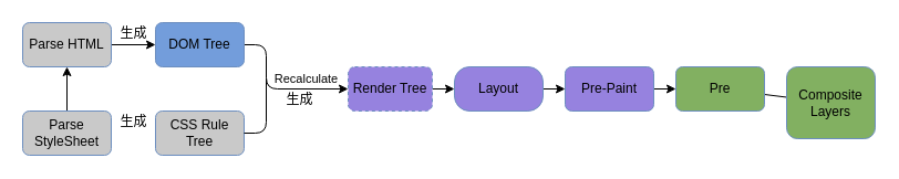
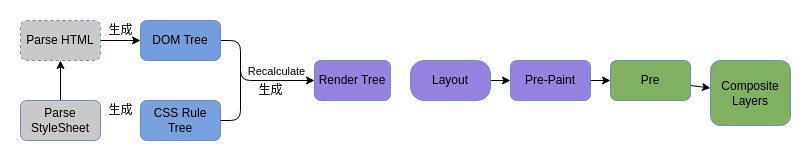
  <mxCell id="0" />
  <mxCell id="1" parent="0" />
  <mxCell id="2" value="" style="edgeStyle=none;html=1;" edge="1" parent="1" source="3" target="8"><mxGeometry relative="1" as="geometry" /></mxCell>
- <mxCell id="3" value="Parse HTML" style="rounded=1;whiteSpace=wrap;html=1;fillColor=#c9c9c9;strokeColor=#6c8ebf;" vertex="1" parent="1"><mxGeometry y="20" width="80" height="40" as="geometry" x="20" /></mxCell>
+ <mxCell id="3" value="Parse HTML" style="rounded=1;whiteSpace=wrap;html=1;fillColor=#c9c9c9;strokeColor=#6c8ebf;dashed=1;" vertex="1" parent="1"><mxGeometry y="20" width="80" height="40" as="geometry" x="20" /></mxCell>
  <mxCell id="4" value="" style="edgeStyle=none;html=1;" edge="1" parent="1" source="5" target="3"><mxGeometry relative="1" as="geometry" /></mxCell>
  <mxCell id="5" value="Parse StyleSheet" style="rounded=1;whiteSpace=wrap;html=1;fillColor=#c9c9c9;strokeColor=#6c8ebf;" vertex="1" parent="1"><mxGeometry y="100" width="80" height="40" as="geometry" x="20" /></mxCell>
  <mxCell id="6" style="edgeStyle=none;html=1;exitX=1;exitY=0.5;exitDx=0;exitDy=0;entryX=0;entryY=0.5;entryDx=0;entryDy=0;" edge="1" parent="1" source="8" target="13"><mxGeometry relative="1" as="geometry"><Array as="points"><mxPoint x="240" y="40" /><mxPoint x="240" y="80" /></Array></mxGeometry></mxCell>
  <mxCell id="7" value="Recalculate" style="edgeLabel;html=1;align=center;verticalAlign=middle;resizable=0;points=[];" vertex="1" connectable="0" parent="6"><mxGeometry x="0.15" y="4" relative="1" as="geometry"><mxPoint x="18" y="-6" as="offset" /></mxGeometry></mxCell>
  <mxCell id="8" value="DOM Tree" style="rounded=1;whiteSpace=wrap;html=1;fillColor=#739ddb;strokeColor=#6c8ebf;" vertex="1" parent="1"><mxGeometry x="140" y="20" width="80" height="40" as="geometry" /></mxCell>
  <mxCell id="9" value="生成" style="text;html=1;align=center;verticalAlign=middle;resizable=0;points=[];autosize=1;strokeColor=none;fillColor=none;" vertex="1" parent="1"><mxGeometry x="100" y="20" width="40" height="20" as="geometry" /></mxCell>
- <mxCell id="10" value="CSS Rule Tree" style="rounded=1;whiteSpace=wrap;html=1;fillColor=#c9c9c9;strokeColor=#6c8ebf;" vertex="1" parent="1"><mxGeometry x="140" y="100" width="80" height="40" as="geometry" /></mxCell>
+ <mxCell id="10" value="CSS Rule Tree" style="rounded=1;whiteSpace=wrap;html=1;fillColor=#78a1dd;strokeColor=#6c8ebf;" vertex="1" parent="1"><mxGeometry x="140" y="100" width="80" height="40" as="geometry" /></mxCell>
  <mxCell id="11" value="生成" style="text;html=1;align=center;verticalAlign=middle;resizable=0;points=[];autosize=1;strokeColor=none;fillColor=none;" vertex="1" parent="1"><mxGeometry x="100" y="100" width="40" height="20" as="geometry" /></mxCell>
- <mxCell id="12" value="" style="edgeStyle=none;html=1;" edge="1" parent="1" source="13" target="16"><mxGeometry relative="1" as="geometry" /></mxCell>
- <mxCell id="13" value="Render Tree" style="rounded=1;whiteSpace=wrap;html=1;fillColor=#9682df;strokeColor=#6c8ebf;dashed=1;" vertex="1" parent="1"><mxGeometry x="314" y="60" width="76" height="40" as="geometry" /></mxCell>
+ <mxCell id="13" value="Render Tree" style="rounded=1;whiteSpace=wrap;html=1;fillColor=#9682df;strokeColor=#6c8ebf;" vertex="1" parent="1"><mxGeometry x="314" y="60" width="76" height="40" as="geometry" /></mxCell>
  <mxCell id="14" value="" style="endArrow=none;html=1;exitX=1;exitY=0.5;exitDx=0;exitDy=0;" edge="1" parent="1" source="10"><mxGeometry width="50" height="50" relative="1" as="geometry"><mxPoint x="300" y="220" as="sourcePoint" /><mxPoint x="240" y="70" as="targetPoint" /><Array as="points"><mxPoint x="240" y="120" /></Array></mxGeometry></mxCell>
  <mxCell id="15" value="" style="edgeStyle=none;html=1;" edge="1" parent="1" source="16" target="19"><mxGeometry relative="1" as="geometry" /></mxCell>
  <mxCell id="16" value="Layout" style="rounded=1;whiteSpace=wrap;html=1;fillColor=#9682df;strokeColor=#6c8ebf;arcSize=34;" vertex="1" parent="1"><mxGeometry x="410" y="60" width="80" height="40" as="geometry" /></mxCell>
  <mxCell id="17" value="生成" style="text;html=1;align=center;verticalAlign=middle;resizable=0;points=[];autosize=1;strokeColor=none;fillColor=none;" vertex="1" parent="1"><mxGeometry x="250" y="80" width="40" height="20" as="geometry" /></mxCell>
  <mxCell id="18" value="" style="edgeStyle=none;html=1;" edge="1" parent="1" source="19" target="21"><mxGeometry relative="1" as="geometry" /></mxCell>
  <mxCell id="19" value="Pre-Paint" style="rounded=1;whiteSpace=wrap;html=1;fillColor=#9682df;strokeColor=#6c8ebf;" vertex="1" parent="1"><mxGeometry x="510" y="60" width="80" height="40" as="geometry" /></mxCell>
- <mxCell id="20" value="" style="edgeStyle=none;html=1;endArrow=none;" edge="1" parent="1" source="21" target="22"><mxGeometry relative="1" as="geometry" /></mxCell>
+ <mxCell id="20" value="" style="edgeStyle=none;html=1;" edge="1" parent="1" source="21" target="22"><mxGeometry relative="1" as="geometry" /></mxCell>
  <mxCell id="21" value="Pre" style="rounded=1;whiteSpace=wrap;html=1;fillColor=#82b061;strokeColor=#6c8ebf;" vertex="1" parent="1"><mxGeometry x="610" y="60" width="80" height="40" as="geometry" /></mxCell>
  <mxCell id="22" value="Composite Layers" style="rounded=1;whiteSpace=wrap;html=1;fillColor=#82b061;strokeColor=#6c8ebf;" vertex="1" parent="1"><mxGeometry x="710" y="60" width="80" height="65" as="geometry" /></mxCell>
